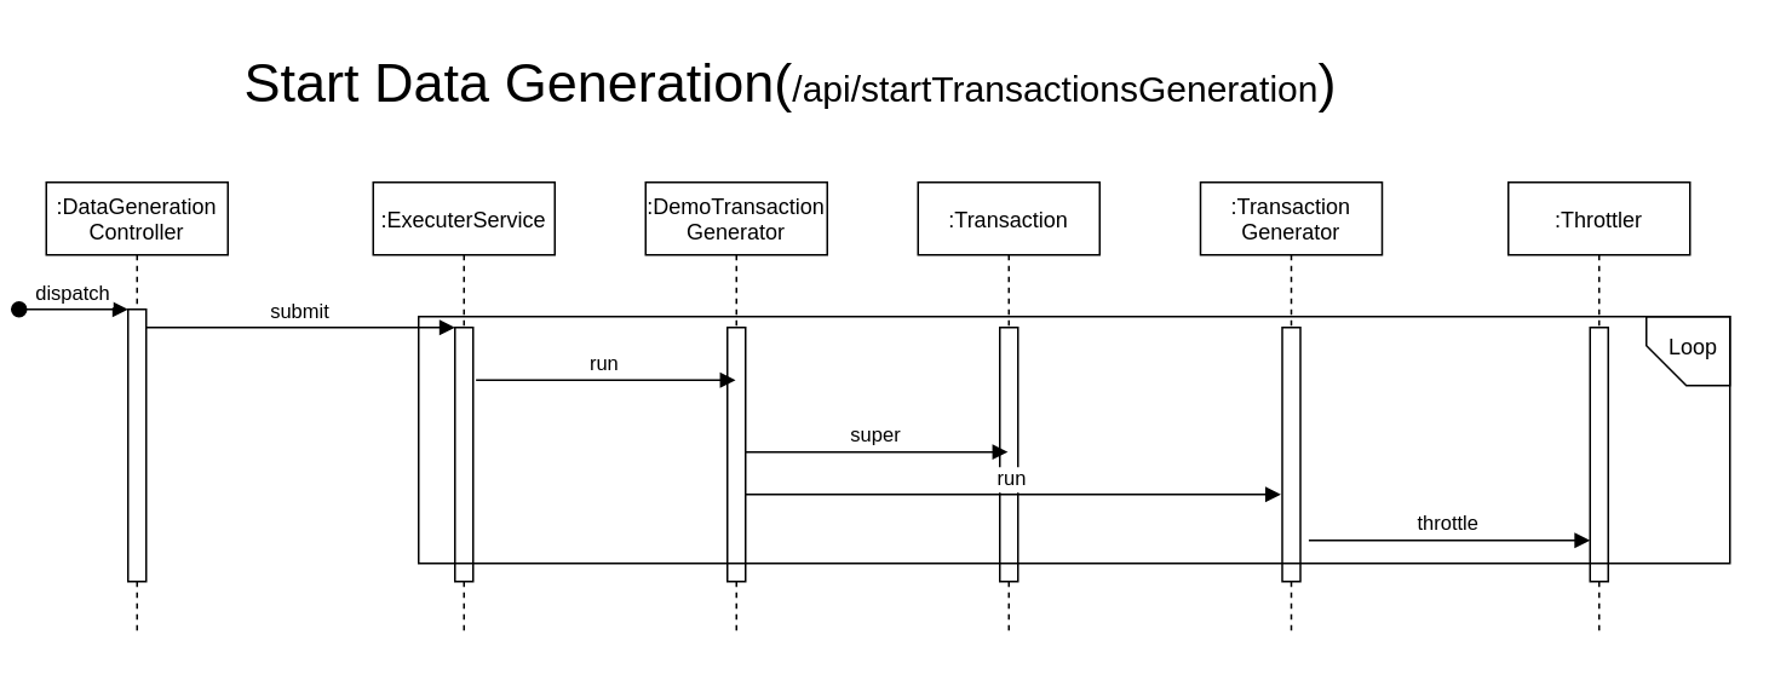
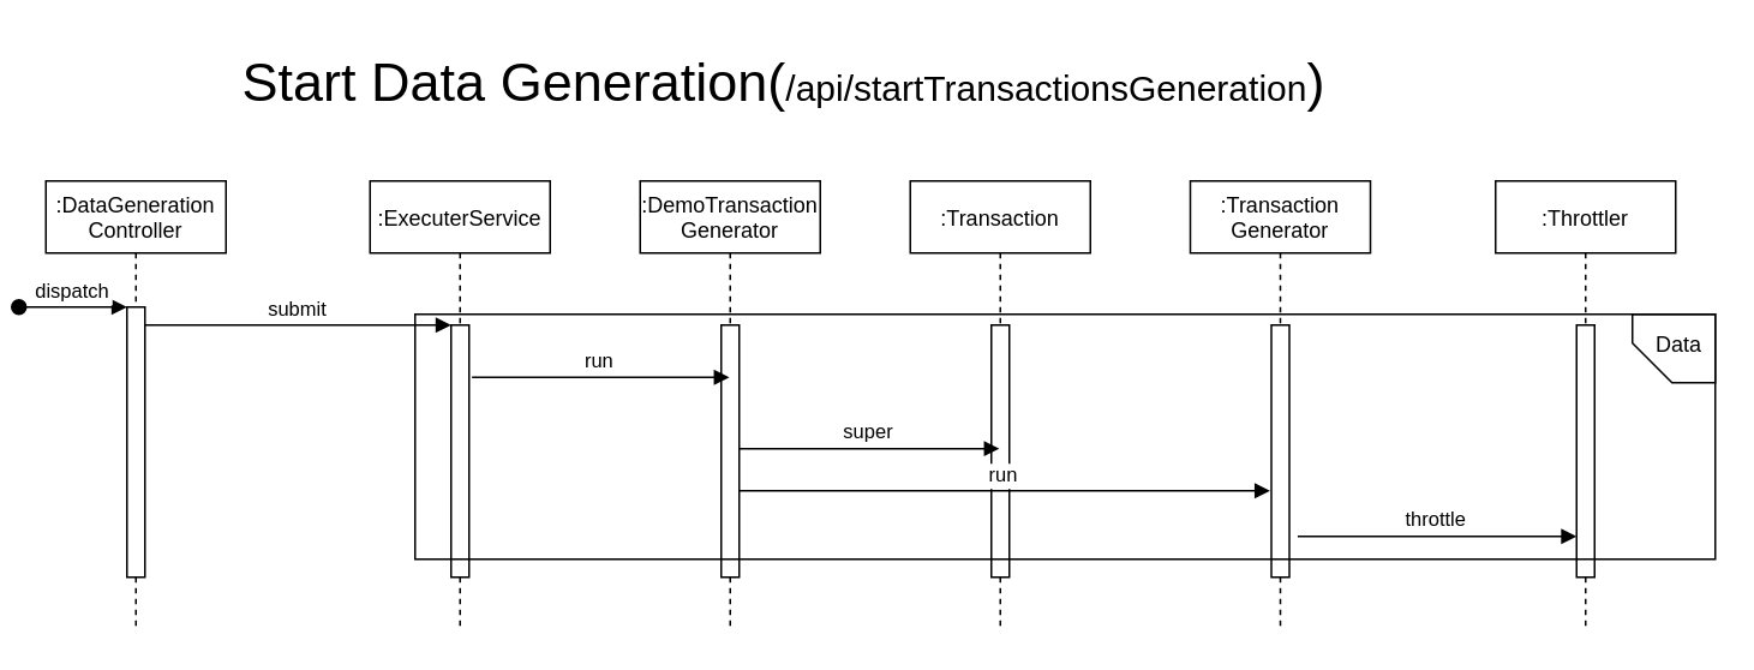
  <mxCell id="0" />
  <mxCell id="1" parent="0" />
  <mxCell id="2" value=":DataGeneration&#10;Controller" style="shape=umlLifeline;perimeter=lifelinePerimeter;container=1;collapsible=0;recursiveResize=0;rounded=0;shadow=0;strokeWidth=1;" vertex="1" parent="1"><mxGeometry x="20" y="100" width="100" height="250" as="geometry" /></mxCell>
  <mxCell id="3" value="" style="points=[];perimeter=orthogonalPerimeter;rounded=0;shadow=0;strokeWidth=1;" vertex="1" parent="2"><mxGeometry x="45" y="70" width="10" height="150" as="geometry" /></mxCell>
  <mxCell id="4" value="dispatch" style="verticalAlign=bottom;startArrow=oval;endArrow=block;startSize=8;shadow=0;strokeWidth=1;" edge="1" parent="2" target="3"><mxGeometry relative="1" as="geometry"><mxPoint x="-15" y="70" as="sourcePoint" /></mxGeometry></mxCell>
  <mxCell id="5" value=":ExecuterService" style="shape=umlLifeline;perimeter=lifelinePerimeter;container=1;collapsible=0;recursiveResize=0;rounded=0;shadow=0;strokeWidth=1;" vertex="1" parent="1"><mxGeometry x="200" y="100" width="100" height="250" as="geometry" /></mxCell>
  <mxCell id="6" value="" style="points=[];perimeter=orthogonalPerimeter;rounded=0;shadow=0;strokeWidth=1;" vertex="1" parent="5"><mxGeometry x="45" y="80" width="10" height="140" as="geometry" /></mxCell>
  <mxCell id="7" value="submit" style="verticalAlign=bottom;endArrow=block;entryX=0;entryY=0;shadow=0;strokeWidth=1;" edge="1" parent="1" source="3" target="6"><mxGeometry relative="1" as="geometry"><mxPoint x="175" y="180" as="sourcePoint" /></mxGeometry></mxCell>
  <mxCell id="8" value=":DemoTransaction&#10;Generator" style="shape=umlLifeline;perimeter=lifelinePerimeter;container=1;collapsible=0;recursiveResize=0;rounded=0;shadow=0;strokeWidth=1;" vertex="1" parent="1"><mxGeometry x="350" y="100" width="100" height="250" as="geometry" /></mxCell>
  <mxCell id="9" value="" style="points=[];perimeter=orthogonalPerimeter;rounded=0;shadow=0;strokeWidth=1;" vertex="1" parent="8"><mxGeometry x="45" y="80" width="10" height="140" as="geometry" /></mxCell>
  <mxCell id="10" value=":Transaction" style="shape=umlLifeline;perimeter=lifelinePerimeter;container=1;collapsible=0;recursiveResize=0;rounded=0;shadow=0;strokeWidth=1;" vertex="1" parent="1"><mxGeometry x="500" y="100" width="100" height="250" as="geometry" /></mxCell>
  <mxCell id="11" value="" style="points=[];perimeter=orthogonalPerimeter;rounded=0;shadow=0;strokeWidth=1;" vertex="1" parent="10"><mxGeometry x="45" y="80" width="10" height="140" as="geometry" /></mxCell>
  <mxCell id="12" value="run" style="verticalAlign=bottom;endArrow=block;shadow=0;strokeWidth=1;exitX=1.159;exitY=0.075;exitDx=0;exitDy=0;exitPerimeter=0;" edge="1" parent="1"><mxGeometry relative="1" as="geometry"><mxPoint x="256.59" y="209" as="sourcePoint" /><mxPoint x="399.5" y="209" as="targetPoint" /></mxGeometry></mxCell>
  <mxCell id="13" value="super" style="verticalAlign=bottom;endArrow=block;shadow=0;strokeWidth=1;" edge="1" parent="1"><mxGeometry relative="1" as="geometry"><mxPoint x="405" y="248.6" as="sourcePoint" /><mxPoint x="549.5" y="248.6" as="targetPoint" /></mxGeometry></mxCell>
  <mxCell id="14" value="&lt;font style=&quot;font-size: 30px&quot;&gt;Start Data Generation(&lt;/font&gt;&lt;font style=&quot;font-size: 20px&quot;&gt;/api/startTransactionsGeneration&lt;/font&gt;&lt;font style=&quot;font-size: 30px&quot;&gt;)&lt;/font&gt;" style="text;html=1;strokeColor=none;fillColor=none;align=center;verticalAlign=middle;whiteSpace=wrap;rounded=0;" vertex="1" parent="1"><mxGeometry x="85" y="20" width="690" height="50" as="geometry" /></mxCell>
  <mxCell id="15" value=":Transaction &#10;Generator" style="shape=umlLifeline;perimeter=lifelinePerimeter;container=1;collapsible=0;recursiveResize=0;rounded=0;shadow=0;strokeWidth=1;" vertex="1" parent="1"><mxGeometry x="655.5" y="100" width="100" height="250" as="geometry" /></mxCell>
  <mxCell id="16" value="" style="points=[];perimeter=orthogonalPerimeter;rounded=0;shadow=0;strokeWidth=1;" vertex="1" parent="15"><mxGeometry x="45" y="80" width="10" height="140" as="geometry" /></mxCell>
  <mxCell id="17" value="run" style="verticalAlign=bottom;endArrow=block;shadow=0;strokeWidth=1;" edge="1" parent="1"><mxGeometry relative="1" as="geometry"><mxPoint x="405" y="272" as="sourcePoint" /><mxPoint x="699.75" y="272" as="targetPoint" /></mxGeometry></mxCell>
  <mxCell id="18" value=":Throttler" style="shape=umlLifeline;perimeter=lifelinePerimeter;container=1;collapsible=0;recursiveResize=0;rounded=0;shadow=0;strokeWidth=1;" vertex="1" parent="1"><mxGeometry x="825" y="100" width="100" height="250" as="geometry" /></mxCell>
  <mxCell id="19" value="" style="points=[];perimeter=orthogonalPerimeter;rounded=0;shadow=0;strokeWidth=1;" vertex="1" parent="18"><mxGeometry x="45" y="80" width="10" height="140" as="geometry" /></mxCell>
  <mxCell id="20" value="throttle" style="verticalAlign=bottom;endArrow=block;shadow=0;strokeWidth=1;exitX=1.462;exitY=0.838;exitDx=0;exitDy=0;exitPerimeter=0;" edge="1" parent="1" source="16" target="19"><mxGeometry relative="1" as="geometry"><mxPoint x="725" y="310" as="sourcePoint" /><mxPoint x="869.5" y="310" as="targetPoint" /></mxGeometry></mxCell>
  <mxCell id="21" value="" style="rounded=0;whiteSpace=wrap;html=1;strokeWidth=1;fillColor=none;" vertex="1" parent="1"><mxGeometry x="225" y="174" width="722" height="136" as="geometry" /></mxCell>
  <mxCell id="22" value="" style="shape=card;whiteSpace=wrap;html=1;strokeWidth=1;fillColor=none;rotation=-90;size=22;" vertex="1" parent="1"><mxGeometry x="905" y="170" width="38" height="46" as="geometry" /></mxCell>
- <mxCell id="23" value="Loop" style="text;html=1;strokeColor=none;fillColor=none;align=center;verticalAlign=middle;whiteSpace=wrap;rounded=0;" vertex="1" parent="1"><mxGeometry x="907" y="181" width="40" height="20" as="geometry" /></mxCell>
+ <mxCell id="23" value="Data" style="text;html=1;strokeColor=none;fillColor=none;align=center;verticalAlign=middle;whiteSpace=wrap;rounded=0;" vertex="1" parent="1"><mxGeometry x="907" y="181" width="40" height="20" as="geometry" /></mxCell>
